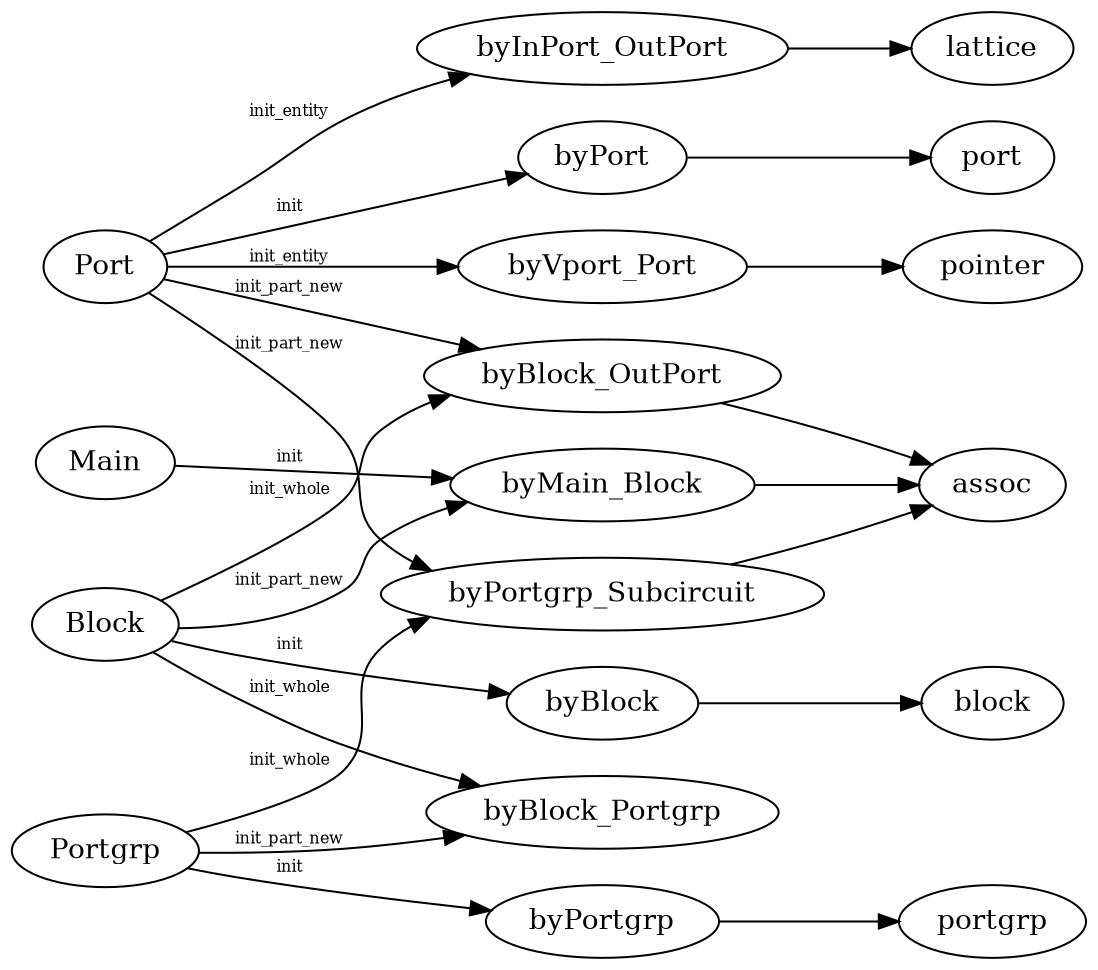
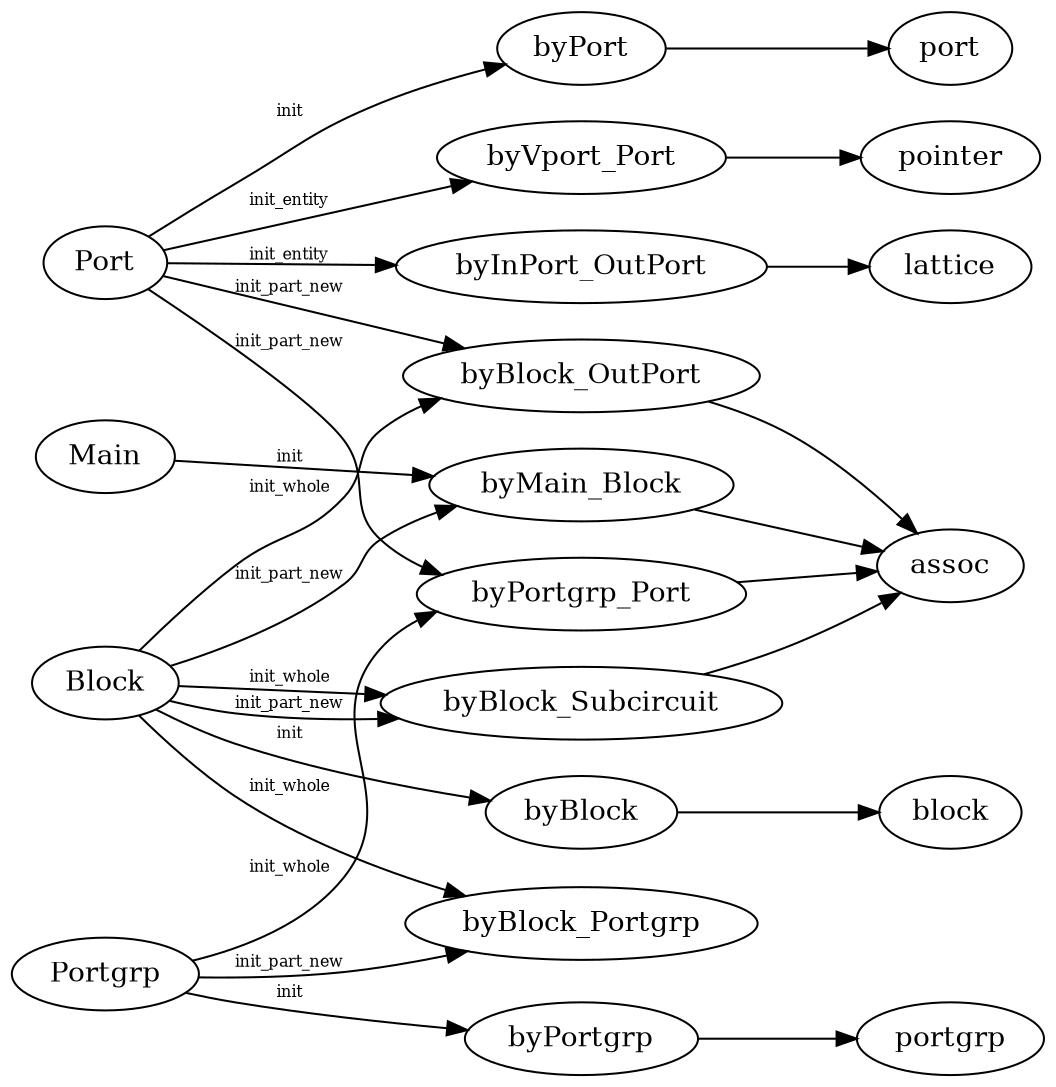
  digraph {
    rankdir=LR
    edge [fontsize=8]
    byPort
    port
    byPortgrp
    portgrp
    byBlock
    block
    byVport_Port
    pointer
    byBlock_OutPort
    assoc
    byMain_Block
-   byPortgrp_Port [label=byPortgrp_Subcircuit]
+   byBlock_Subcircuit
+   byPortgrp_Port
    byInPort_OutPort
    lattice
    Block
    byBlock_Portgrp
    Port
    Main
    Portgrp
    byPort -> port [fontsize=""]
    byPortgrp -> portgrp [fontsize=""]
    byBlock -> block [fontsize=""]
    byVport_Port -> pointer [fontsize=""]
    byBlock_OutPort -> assoc [fontsize=""]
    byMain_Block -> assoc [fontsize=""]
+   byBlock_Subcircuit -> assoc [fontsize=""]
    byPortgrp_Port -> assoc [fontsize=""]
    byInPort_OutPort -> lattice [fontsize=""]
    Block -> byBlock [label=init]
    Block -> byBlock_OutPort [label=init_whole]
    Block -> byMain_Block [label=init_part_new]
+   Block -> byBlock_Subcircuit [label=init_whole]
+   Block -> byBlock_Subcircuit [label=init_part_new]
    Block -> byBlock_Portgrp [label=init_whole]
    Port -> byPort [label=init]
    Port -> byVport_Port [label=init_entity]
    Port -> byBlock_OutPort [label=init_part_new]
    Port -> byPortgrp_Port [label=init_part_new]
    Port -> byInPort_OutPort [label=init_entity]
    Main -> byMain_Block [label=init]
    Portgrp -> byPortgrp [label=init]
    Portgrp -> byPortgrp_Port [label=init_whole]
    Portgrp -> byBlock_Portgrp [label=init_part_new]
  }
